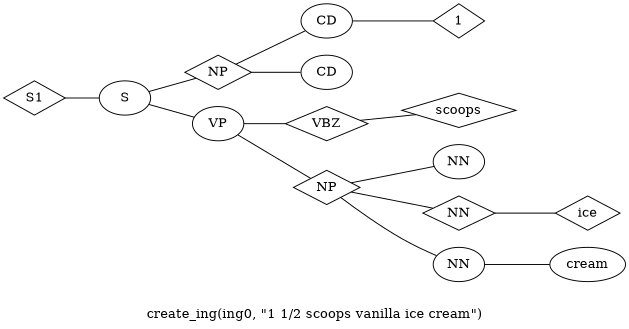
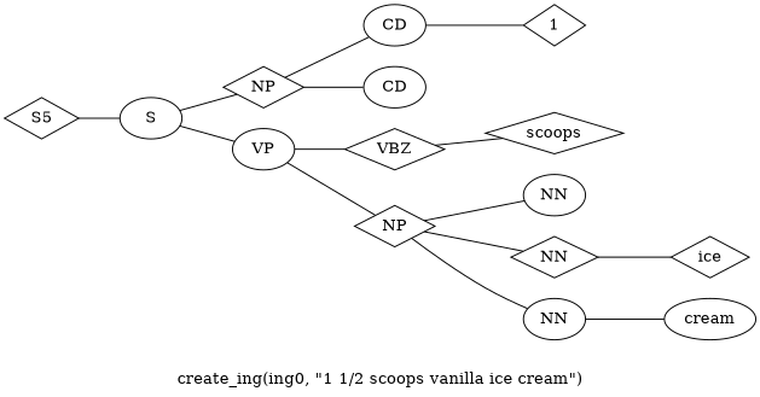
  graph {
    label="create_ing(ing0, \"1 1/2 scoops vanilla ice cream\")"
    rankdir=LR
    node [shape=diamond]
-   n1 [label=S1]
+   n1 [label=S5]
    n2 [label=S shape=ellipse]
    n3 [label=NP]
    n4 [label=VP shape=ellipse]
    n5 [label=CD shape=ellipse]
    n6 [label=CD shape=ellipse]
    n7 [label=VBZ]
    n8 [label=NP]
    n9 [label=1]
    n10 [label=scoops]
    n11 [label=NN shape=ellipse]
    n12 [label=NN]
    n13 [label=NN shape=ellipse]
    n14 [label=ice]
    n15 [label=cream shape=ellipse]
    n1 -- n2
    n2 -- n3
    n2 -- n4
    n3 -- n5
    n3 -- n6
    n4 -- n7
    n4 -- n8
    n5 -- n9
    n7 -- n10
    n8 -- n11
    n8 -- n12
    n8 -- n13
    n12 -- n14
    n13 -- n15
  }
